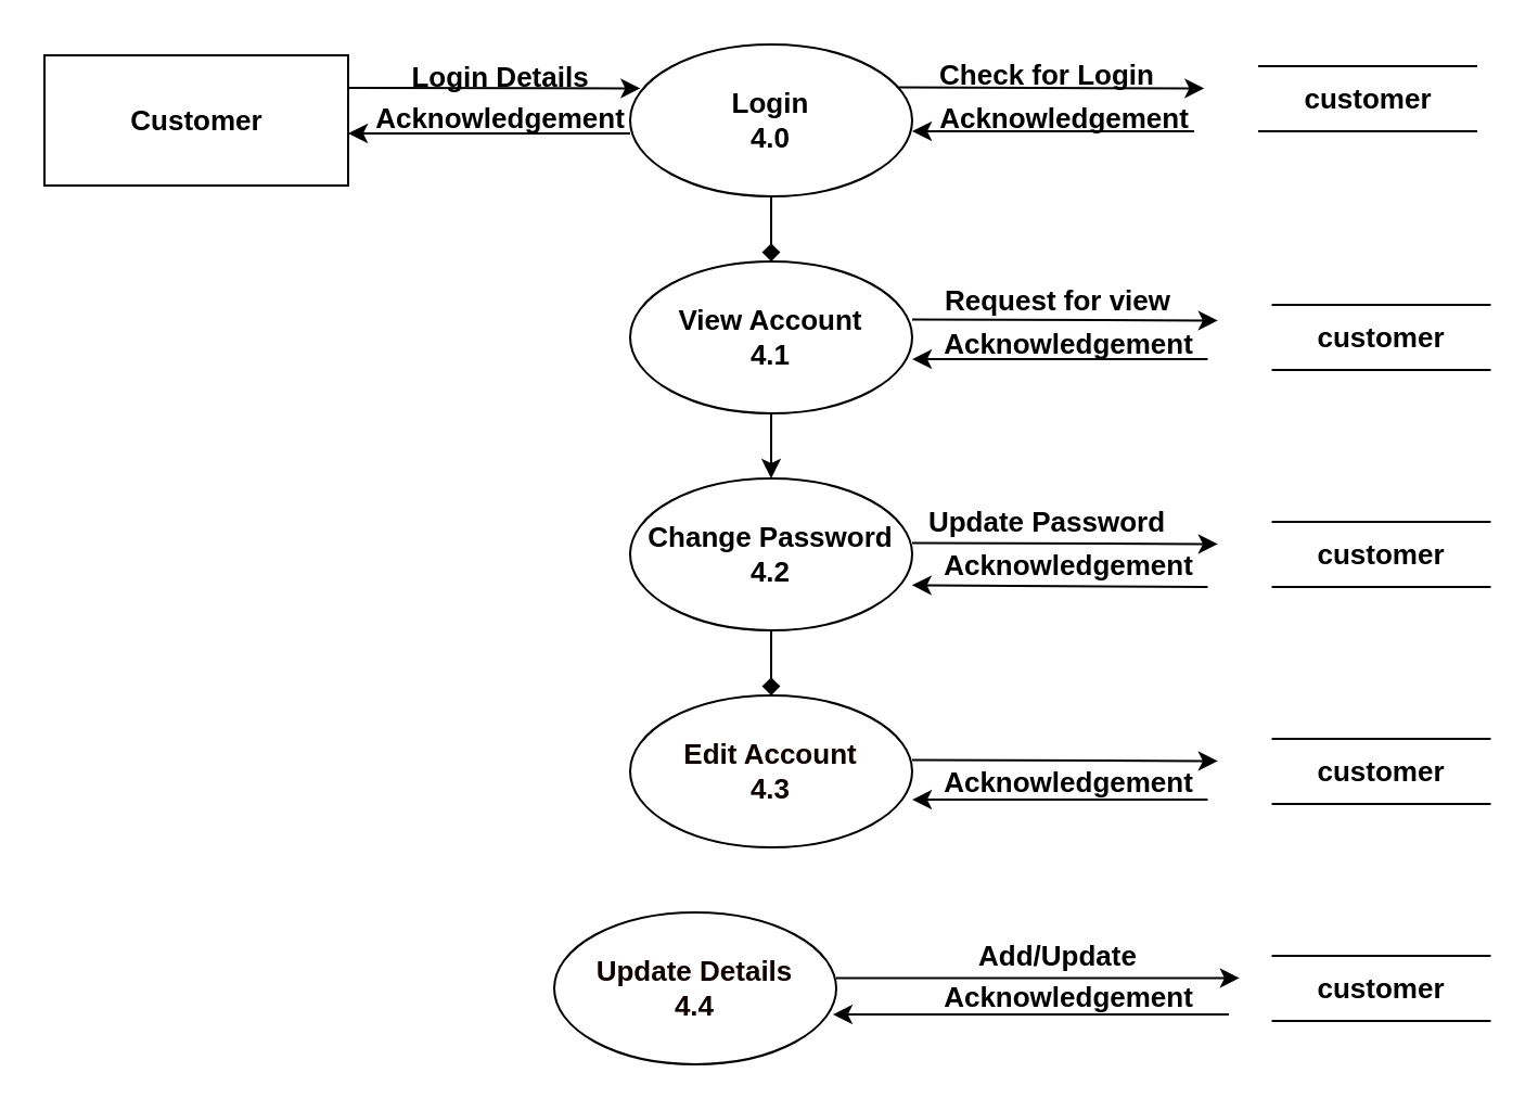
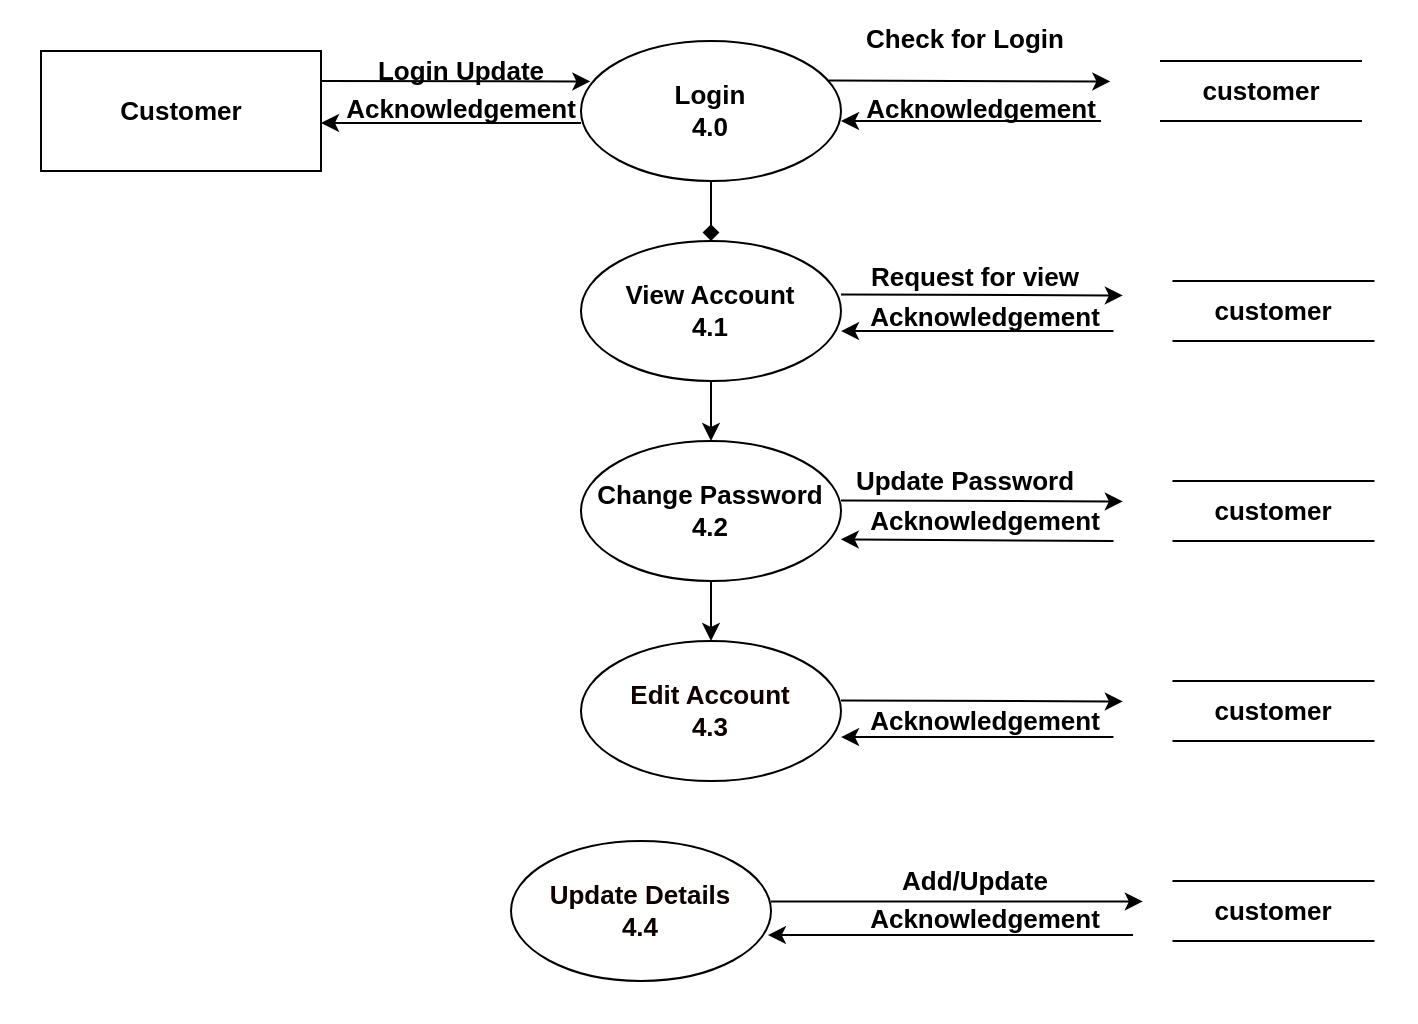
  <mxCell id="0" />
  <mxCell id="1" parent="0" />
  <mxCell id="2" style="edgeStyle=none;html=1;exitX=0;exitY=0.5;exitDx=0;exitDy=0;entryX=1;entryY=0.5;entryDx=0;entryDy=0;strokeColor=#000000;" parent="1" edge="1"><mxGeometry relative="1" as="geometry"><mxPoint x="290" y="61" as="sourcePoint" /><mxPoint x="160" y="61" as="targetPoint" /></mxGeometry></mxCell>
  <mxCell id="3" style="edgeStyle=none;html=1;exitX=0.5;exitY=1;exitDx=0;exitDy=0;entryX=0.5;entryY=0;entryDx=0;entryDy=0;fontSize=13;fontColor=#0F0000;strokeColor=#000000;endArrow=diamond;" parent="1" source="4" target="11" edge="1"><mxGeometry relative="1" as="geometry" /></mxCell>
  <mxCell id="4" value="&lt;b style=&quot;font-size: 13px&quot;&gt;&lt;font color=&quot;#000000&quot; style=&quot;font-size: 13px&quot;&gt;Login&lt;br&gt;4.0&lt;/font&gt;&lt;/b&gt;" style="ellipse;whiteSpace=wrap;html=1;strokeColor=#000000;fillColor=none;" parent="1" vertex="1"><mxGeometry x="290" y="20" width="130" height="70" as="geometry" /></mxCell>
  <mxCell id="5" style="edgeStyle=none;html=1;exitX=1;exitY=0.25;exitDx=0;exitDy=0;entryX=0.036;entryY=0.289;entryDx=0;entryDy=0;entryPerimeter=0;strokeColor=#000000;" parent="1" source="6" target="4" edge="1"><mxGeometry relative="1" as="geometry" /></mxCell>
  <mxCell id="6" value="&lt;b&gt;Customer&lt;/b&gt;" style="html=1;dashed=0;whitespace=wrap;fontSize=13;fontColor=#000000;strokeColor=#000000;fillColor=none;" parent="1" vertex="1"><mxGeometry x="20" y="25" width="140" height="60" as="geometry" /></mxCell>
  <mxCell id="7" style="edgeStyle=none;html=1;exitX=0;exitY=0.5;exitDx=0;exitDy=0;entryX=1;entryY=0.5;entryDx=0;entryDy=0;strokeColor=#000000;" parent="1" edge="1"><mxGeometry relative="1" as="geometry"><mxPoint x="550" y="60" as="sourcePoint" /><mxPoint x="420" y="60" as="targetPoint" /></mxGeometry></mxCell>
  <mxCell id="8" style="edgeStyle=none;html=1;exitX=0.952;exitY=0.282;exitDx=0;exitDy=0;entryX=0.036;entryY=0.289;entryDx=0;entryDy=0;entryPerimeter=0;strokeColor=#000000;exitPerimeter=0;" parent="1" source="4" edge="1"><mxGeometry relative="1" as="geometry"><mxPoint x="420" y="40" as="sourcePoint" /><mxPoint x="554.68" y="40.23" as="targetPoint" /></mxGeometry></mxCell>
  <mxCell id="9" value="&lt;font style=&quot;font-size: 13px&quot; color=&quot;#000000&quot;&gt;&lt;b&gt;customer&lt;/b&gt;&lt;/font&gt;" style="html=1;dashed=0;whitespace=wrap;shape=partialRectangle;right=0;left=0;fillColor=none;strokeColor=#000000;" parent="1" vertex="1"><mxGeometry x="580" y="30" width="100" height="30" as="geometry" /></mxCell>
  <mxCell id="10" style="edgeStyle=none;html=1;exitX=0.5;exitY=1;exitDx=0;exitDy=0;entryX=0.5;entryY=0;entryDx=0;entryDy=0;fontSize=13;fontColor=#0F0000;strokeColor=#000000;" parent="1" source="11" target="13" edge="1"><mxGeometry relative="1" as="geometry" /></mxCell>
  <mxCell id="11" value="&lt;font color=&quot;#000000&quot;&gt;&lt;span style=&quot;font-size: 13px&quot;&gt;&lt;b&gt;View Account&lt;br&gt;&lt;/b&gt;&lt;/span&gt;&lt;/font&gt;&lt;b&gt;&lt;font style=&quot;font-size: 13px&quot; color=&quot;#000000&quot;&gt;4.1&lt;/font&gt;&lt;/b&gt;" style="ellipse;whiteSpace=wrap;html=1;strokeColor=#000000;fillColor=none;" parent="1" vertex="1"><mxGeometry x="290" y="120" width="130" height="70" as="geometry" /></mxCell>
- <mxCell id="12" style="edgeStyle=none;html=1;exitX=0.5;exitY=1;exitDx=0;exitDy=0;entryX=0.5;entryY=0;entryDx=0;entryDy=0;fontSize=13;fontColor=#0F0000;strokeColor=#000000;endArrow=diamond;" parent="1" source="13" target="14" edge="1"><mxGeometry relative="1" as="geometry" /></mxCell>
+ <mxCell id="12" style="edgeStyle=none;html=1;exitX=0.5;exitY=1;exitDx=0;exitDy=0;entryX=0.5;entryY=0;entryDx=0;entryDy=0;fontSize=13;fontColor=#0F0000;strokeColor=#000000;" parent="1" source="13" target="14" edge="1"><mxGeometry relative="1" as="geometry" /></mxCell>
  <mxCell id="13" value="&lt;font style=&quot;font-size: 13px&quot; color=&quot;#000000&quot;&gt;&lt;b&gt;Change Password&lt;br&gt;4.2&lt;/b&gt;&lt;/font&gt;" style="ellipse;whiteSpace=wrap;html=1;strokeColor=#000000;fillColor=none;" parent="1" vertex="1"><mxGeometry x="290" y="220" width="130" height="70" as="geometry" /></mxCell>
  <mxCell id="14" value="&lt;font color=&quot;#0f0000&quot; style=&quot;font-size: 13px&quot;&gt;&lt;b&gt;Edit Account&lt;br&gt;4.3&lt;/b&gt;&lt;/font&gt;" style="ellipse;whiteSpace=wrap;html=1;strokeColor=#000000;fillColor=none;" parent="1" vertex="1"><mxGeometry x="290" y="320" width="130" height="70" as="geometry" /></mxCell>
  <mxCell id="15" value="&lt;font color=&quot;#0f0000&quot; style=&quot;font-size: 13px&quot;&gt;&lt;b&gt;Update Details&lt;br&gt;4.4&lt;/b&gt;&lt;/font&gt;" style="ellipse;whiteSpace=wrap;html=1;strokeColor=#000000;fillColor=none;" parent="1" vertex="1"><mxGeometry x="255" y="420" width="130" height="70" as="geometry" /></mxCell>
  <mxCell id="16" style="edgeStyle=none;html=1;exitX=0;exitY=0.5;exitDx=0;exitDy=0;entryX=1;entryY=0.643;entryDx=0;entryDy=0;strokeColor=#000000;entryPerimeter=0;" parent="1" target="11" edge="1"><mxGeometry relative="1" as="geometry"><mxPoint x="556.24" y="165" as="sourcePoint" /><mxPoint x="426.24" y="165" as="targetPoint" /></mxGeometry></mxCell>
  <mxCell id="17" style="edgeStyle=none;html=1;exitX=0.952;exitY=0.282;exitDx=0;exitDy=0;entryX=0.036;entryY=0.289;entryDx=0;entryDy=0;entryPerimeter=0;strokeColor=#000000;exitPerimeter=0;" parent="1" edge="1"><mxGeometry relative="1" as="geometry"><mxPoint x="420" y="146.74" as="sourcePoint" /><mxPoint x="560.92" y="147.23" as="targetPoint" /></mxGeometry></mxCell>
  <mxCell id="18" value="&lt;font style=&quot;font-size: 13px&quot; color=&quot;#000000&quot;&gt;&lt;b&gt;customer&lt;/b&gt;&lt;/font&gt;" style="html=1;dashed=0;whitespace=wrap;shape=partialRectangle;right=0;left=0;fillColor=none;strokeColor=#000000;" parent="1" vertex="1"><mxGeometry x="586.24" y="140" width="100" height="30" as="geometry" /></mxCell>
  <mxCell id="19" style="edgeStyle=none;html=1;exitX=0;exitY=0.5;exitDx=0;exitDy=0;entryX=0.999;entryY=0.631;entryDx=0;entryDy=0;strokeColor=#000000;entryPerimeter=0;" parent="1" edge="1"><mxGeometry relative="1" as="geometry"><mxPoint x="556.24" y="270" as="sourcePoint" /><mxPoint x="419.87" y="269.17" as="targetPoint" /></mxGeometry></mxCell>
  <mxCell id="20" style="edgeStyle=none;html=1;exitX=0.952;exitY=0.282;exitDx=0;exitDy=0;entryX=0.036;entryY=0.289;entryDx=0;entryDy=0;entryPerimeter=0;strokeColor=#000000;exitPerimeter=0;" parent="1" edge="1"><mxGeometry relative="1" as="geometry"><mxPoint x="420" y="249.74" as="sourcePoint" /><mxPoint x="560.92" y="250.23" as="targetPoint" /></mxGeometry></mxCell>
  <mxCell id="21" value="&lt;font style=&quot;font-size: 13px&quot; color=&quot;#000000&quot;&gt;&lt;b&gt;customer&lt;/b&gt;&lt;/font&gt;" style="html=1;dashed=0;whitespace=wrap;shape=partialRectangle;right=0;left=0;fillColor=none;strokeColor=#000000;" parent="1" vertex="1"><mxGeometry x="586.24" y="240" width="100" height="30" as="geometry" /></mxCell>
  <mxCell id="22" style="edgeStyle=none;html=1;exitX=0;exitY=0.5;exitDx=0;exitDy=0;entryX=1;entryY=0.643;entryDx=0;entryDy=0;strokeColor=#000000;entryPerimeter=0;" parent="1" edge="1"><mxGeometry relative="1" as="geometry"><mxPoint x="556.24" y="368" as="sourcePoint" /><mxPoint x="420" y="368.01" as="targetPoint" /></mxGeometry></mxCell>
  <mxCell id="23" style="edgeStyle=none;html=1;exitX=0.952;exitY=0.282;exitDx=0;exitDy=0;entryX=0.036;entryY=0.289;entryDx=0;entryDy=0;entryPerimeter=0;strokeColor=#000000;exitPerimeter=0;" parent="1" edge="1"><mxGeometry relative="1" as="geometry"><mxPoint x="420" y="349.74" as="sourcePoint" /><mxPoint x="560.92" y="350.23" as="targetPoint" /></mxGeometry></mxCell>
  <mxCell id="24" value="&lt;font style=&quot;font-size: 13px&quot; color=&quot;#000000&quot;&gt;&lt;b&gt;customer&lt;/b&gt;&lt;/font&gt;" style="html=1;dashed=0;whitespace=wrap;shape=partialRectangle;right=0;left=0;fillColor=none;strokeColor=#000000;" parent="1" vertex="1"><mxGeometry x="586.24" y="340" width="100" height="30" as="geometry" /></mxCell>
  <mxCell id="25" style="edgeStyle=none;html=1;entryX=0.988;entryY=0.672;entryDx=0;entryDy=0;strokeColor=#000000;entryPerimeter=0;" parent="1" target="15" edge="1"><mxGeometry relative="1" as="geometry"><mxPoint x="566" y="467" as="sourcePoint" /><mxPoint x="420" y="469.01" as="targetPoint" /></mxGeometry></mxCell>
  <mxCell id="26" style="edgeStyle=none;html=1;exitX=1;exitY=0.432;exitDx=0;exitDy=0;entryX=0.036;entryY=0.289;entryDx=0;entryDy=0;entryPerimeter=0;strokeColor=#000000;exitPerimeter=0;" parent="1" source="15" edge="1"><mxGeometry relative="1" as="geometry"><mxPoint x="430" y="449.74" as="sourcePoint" /><mxPoint x="570.92" y="450.23" as="targetPoint" /></mxGeometry></mxCell>
  <mxCell id="27" value="&lt;font style=&quot;font-size: 13px&quot; color=&quot;#000000&quot;&gt;&lt;b&gt;customer&lt;/b&gt;&lt;/font&gt;" style="html=1;dashed=0;whitespace=wrap;shape=partialRectangle;right=0;left=0;fillColor=none;strokeColor=#000000;" parent="1" vertex="1"><mxGeometry x="586.24" y="440" width="100" height="30" as="geometry" /></mxCell>
- <mxCell id="28" value="&lt;b&gt;&lt;font color=&quot;#000000&quot; style=&quot;font-size: 13px&quot;&gt;Login Details&lt;/font&gt;&lt;/b&gt;" style="text;html=1;align=center;verticalAlign=middle;resizable=0;points=[];autosize=1;strokeColor=none;fillColor=none;" vertex="1" parent="1"><mxGeometry x="180" y="25" width="100" height="20" as="geometry" /></mxCell>
+ <mxCell id="28" value="&lt;b&gt;&lt;font color=&quot;#000000&quot; style=&quot;font-size: 13px&quot;&gt;Login Update&lt;/font&gt;&lt;/b&gt;" style="text;html=1;align=center;verticalAlign=middle;resizable=0;points=[];autosize=1;strokeColor=none;fillColor=none;" vertex="1" parent="1"><mxGeometry x="180" y="25" width="100" height="20" as="geometry" /></mxCell>
  <mxCell id="29" value="&lt;b&gt;Acknowledgement&lt;/b&gt;" style="text;html=1;align=center;verticalAlign=middle;resizable=0;points=[];autosize=1;strokeColor=none;fillColor=none;fontSize=13;fontColor=#000000;" vertex="1" parent="1"><mxGeometry x="165" y="44" width="130" height="20" as="geometry" /></mxCell>
- <mxCell id="30" value="&lt;b&gt;&lt;font style=&quot;font-size: 13px&quot; color=&quot;#000000&quot;&gt;Check for Login&lt;/font&gt;&lt;/b&gt;" style="text;html=1;align=center;verticalAlign=middle;resizable=0;points=[];autosize=1;strokeColor=none;fillColor=none;" vertex="1" parent="1"><mxGeometry x="427" y="24" width="110" height="20" as="geometry" /></mxCell>
+ <mxCell id="30" value="&lt;b&gt;&lt;font style=&quot;font-size: 13px&quot; color=&quot;#000000&quot;&gt;Check for Login&lt;/font&gt;&lt;/b&gt;" style="text;html=1;align=center;verticalAlign=middle;resizable=0;points=[];autosize=1;strokeColor=none;fillColor=none;" vertex="1" parent="1"><mxGeometry x="427" y="9" width="110" height="20" as="geometry" /></mxCell>
  <mxCell id="31" value="&lt;b&gt;Acknowledgement&lt;/b&gt;" style="text;html=1;align=center;verticalAlign=middle;resizable=0;points=[];autosize=1;strokeColor=none;fillColor=none;fontSize=13;fontColor=#000000;" vertex="1" parent="1"><mxGeometry x="425" y="44" width="130" height="20" as="geometry" /></mxCell>
  <mxCell id="32" value="&lt;b&gt;Request for view&lt;/b&gt;" style="text;html=1;align=center;verticalAlign=middle;resizable=0;points=[];autosize=1;strokeColor=none;fillColor=none;fontSize=13;fontColor=#000000;" vertex="1" parent="1"><mxGeometry x="427" y="128" width="120" height="20" as="geometry" /></mxCell>
  <mxCell id="33" value="&lt;b&gt;Acknowledgement&lt;/b&gt;" style="text;html=1;align=center;verticalAlign=middle;resizable=0;points=[];autosize=1;strokeColor=none;fillColor=none;fontSize=13;fontColor=#000000;" vertex="1" parent="1"><mxGeometry x="427" y="148" width="130" height="20" as="geometry" /></mxCell>
  <mxCell id="34" value="&lt;b&gt;Update Password&lt;/b&gt;" style="text;html=1;align=center;verticalAlign=middle;resizable=0;points=[];autosize=1;strokeColor=none;fillColor=none;fontSize=13;fontColor=#000000;" vertex="1" parent="1"><mxGeometry x="422" y="230" width="120" height="20" as="geometry" /></mxCell>
  <mxCell id="35" value="&lt;b&gt;Acknowledgement&lt;/b&gt;" style="text;html=1;align=center;verticalAlign=middle;resizable=0;points=[];autosize=1;strokeColor=none;fillColor=none;fontSize=13;fontColor=#000000;" vertex="1" parent="1"><mxGeometry x="427" y="250" width="130" height="20" as="geometry" /></mxCell>
  <mxCell id="36" value="&lt;b&gt;Acknowledgement&lt;/b&gt;" style="text;html=1;align=center;verticalAlign=middle;resizable=0;points=[];autosize=1;strokeColor=none;fillColor=none;fontSize=13;fontColor=#000000;" vertex="1" parent="1"><mxGeometry x="427" y="350" width="130" height="20" as="geometry" /></mxCell>
  <mxCell id="37" value="&lt;b&gt;Add/Update&lt;/b&gt;" style="text;html=1;align=center;verticalAlign=middle;resizable=0;points=[];autosize=1;strokeColor=none;fillColor=none;fontSize=13;fontColor=#000000;" vertex="1" parent="1"><mxGeometry x="442" y="430" width="90" height="20" as="geometry" /></mxCell>
  <mxCell id="38" value="&lt;b&gt;Acknowledgement&lt;/b&gt;" style="text;html=1;align=center;verticalAlign=middle;resizable=0;points=[];autosize=1;strokeColor=none;fillColor=none;fontSize=13;fontColor=#000000;" vertex="1" parent="1"><mxGeometry x="427" y="449" width="130" height="20" as="geometry" /></mxCell>
